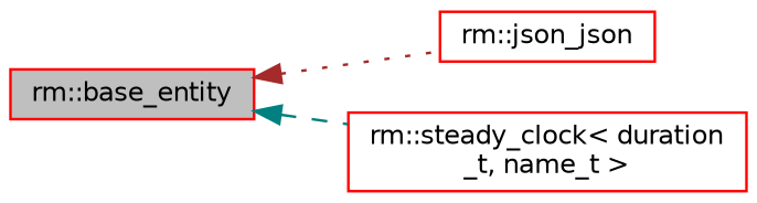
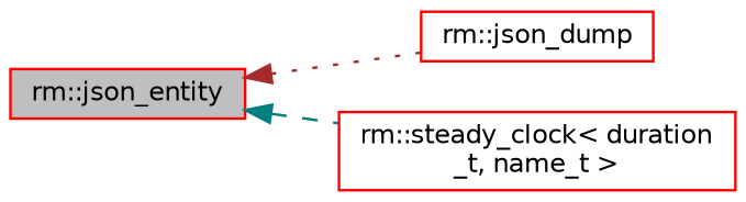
  digraph {
    rankdir=LR
    node [color=red fontname=Helvetica fontsize=10 shape=record]
    edge [dir=back fontname=Helvetica fontsize=10 labelfontname=Helvetica labelfontsize=10]
-   n1 [fillcolor=grey75 fontcolor=black height=0.2 label="rm::base_entity" style=filled width=0.4]
-   n2 [height=0.2 label="rm::json_json" width=0.4]
+   n1 [fillcolor=grey75 fontcolor=black height=0.2 label="rm::json_entity" style=filled width=0.4]
+   n2 [height=0.2 label="rm::json_dump" width=0.4]
    n3 [height=0.2 label="rm::steady_clock\< duration\l_t, name_t \>" width=0.4]
    n1 -> n2 [color=brown style=dotted]
    n1 -> n3 [color=teal style=dashed]
  }
